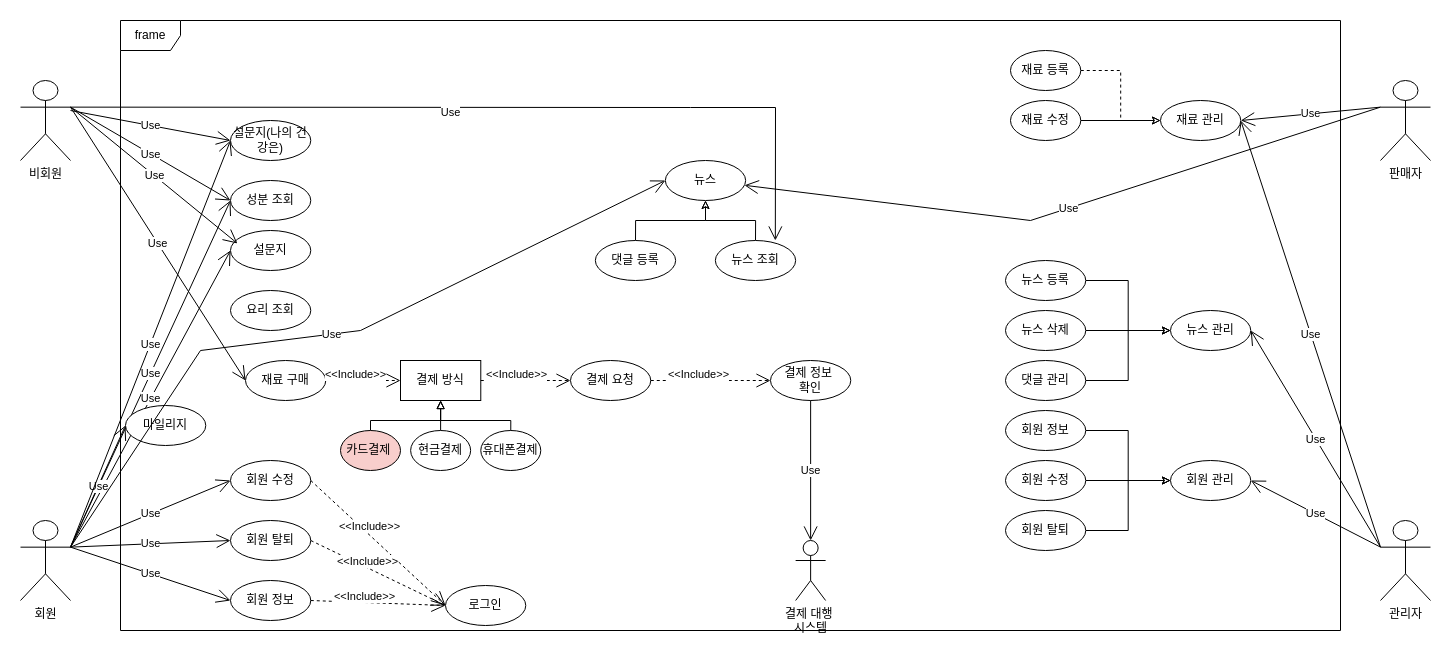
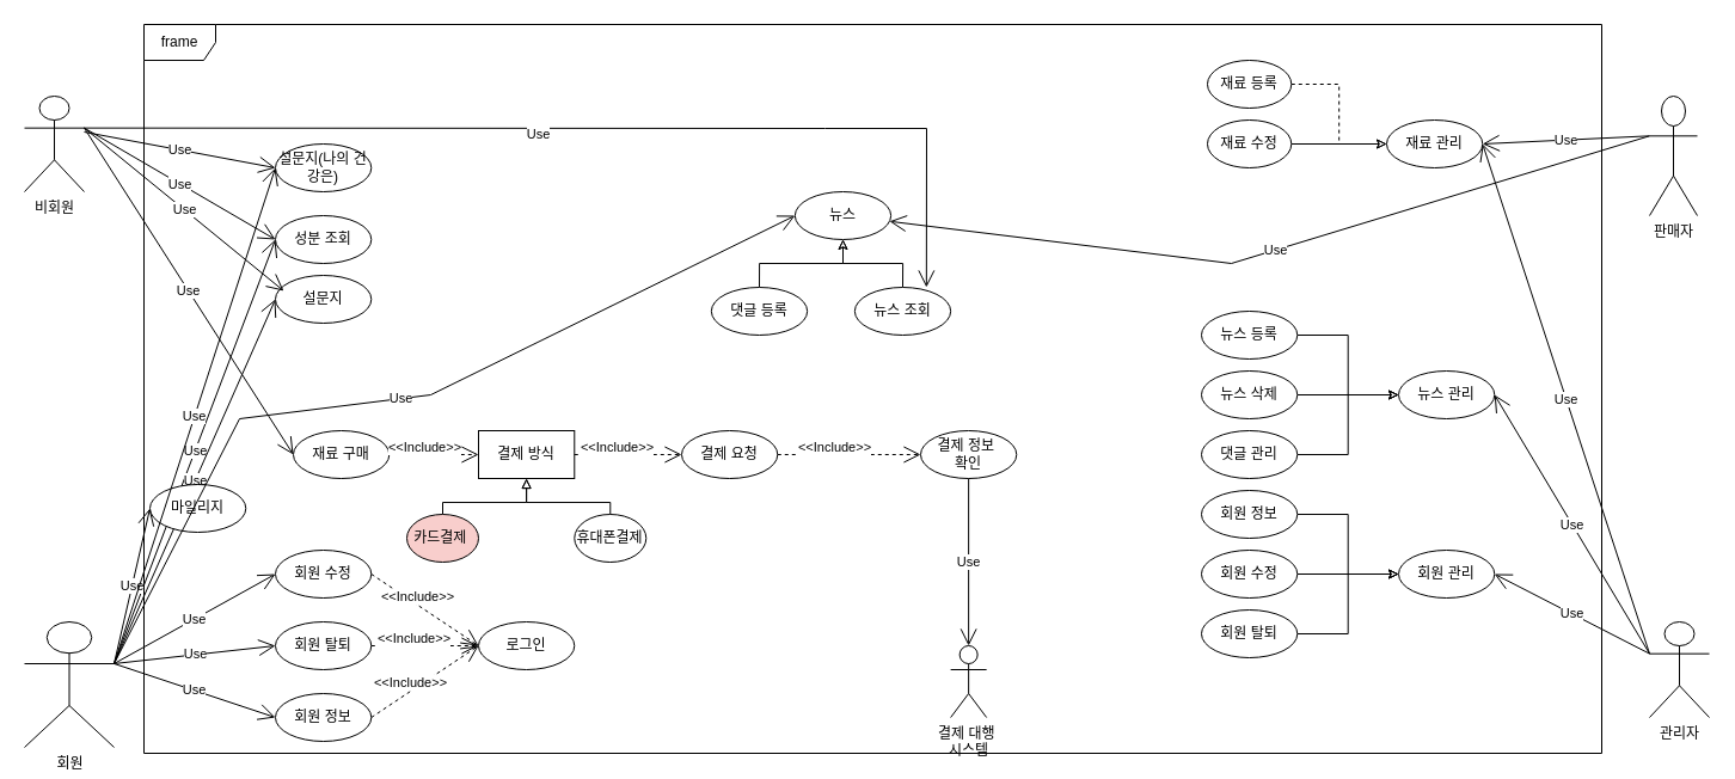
  <mxCell id="0" />
  <mxCell id="1" parent="0" />
  <mxCell id="2" value="비회원" style="shape=umlActor;verticalLabelPosition=bottom;verticalAlign=top;html=1;outlineConnect=0;" parent="1" vertex="1"><mxGeometry x="20" y="80" width="50" height="80" as="geometry" /></mxCell>
- <mxCell id="3" value="회원" style="shape=umlActor;verticalLabelPosition=bottom;verticalAlign=top;html=1;outlineConnect=0;" parent="1" vertex="1"><mxGeometry x="20" y="520" width="50" height="80" as="geometry" /></mxCell>
+ <mxCell id="3" value="회원" style="shape=umlActor;verticalLabelPosition=bottom;verticalAlign=top;html=1;outlineConnect=0;" parent="1" vertex="1"><mxGeometry x="20" y="520" width="75" height="105" as="geometry" /></mxCell>
  <mxCell id="4" value="관리자&lt;span style=&quot;color: rgba(0, 0, 0, 0); font-family: monospace; font-size: 0px; text-align: start;&quot;&gt;%3CmxGraphModel%3E%3Croot%3E%3CmxCell%20id%3D%220%22%2F%3E%3CmxCell%20id%3D%221%22%20parent%3D%220%22%2F%3E%3CmxCell%20id%3D%222%22%20value%3D%22%EB%B9%84%ED%9A%8C%EC%9B%90%22%20style%3D%22shape%3DumlActor%3BverticalLabelPosition%3Dbottom%3BverticalAlign%3Dtop%3Bhtml%3D1%3BoutlineConnect%3D0%3B%22%20vertex%3D%221%22%20parent%3D%221%22%3E%3CmxGeometry%20x%3D%22120%22%20y%3D%22-190%22%20width%3D%2250%22%20height%3D%2280%22%20as%3D%22geometry%22%2F%3E%3C%2FmxCell%3E%3C%2Froot%3E%3C%2FmxGraphModel%3E&lt;/span&gt;" style="shape=umlActor;verticalLabelPosition=bottom;verticalAlign=top;html=1;outlineConnect=0;" parent="1" vertex="1"><mxGeometry x="1380" y="520" width="50" height="80" as="geometry" /></mxCell>
- <mxCell id="5" value="판매자" style="shape=umlActor;verticalLabelPosition=bottom;verticalAlign=top;html=1;outlineConnect=0;" parent="1" vertex="1"><mxGeometry x="1380" y="80" width="50" height="80" as="geometry" /></mxCell>
+ <mxCell id="5" value="판매자" style="shape=umlActor;verticalLabelPosition=bottom;verticalAlign=top;html=1;outlineConnect=0;" parent="1" vertex="1"><mxGeometry x="1380" y="80" width="40" height="100" as="geometry" /></mxCell>
  <mxCell id="6" value="frame" style="shape=umlFrame;whiteSpace=wrap;html=1;pointerEvents=0;" parent="1" vertex="1"><mxGeometry x="120" y="20" width="1220" height="610" as="geometry" /></mxCell>
  <mxCell id="7" value="성분 조회" style="ellipse;whiteSpace=wrap;html=1;" parent="1" vertex="1"><mxGeometry x="230" y="180" width="80.28" height="40" as="geometry" /></mxCell>
  <mxCell id="8" value="설문지" style="ellipse;whiteSpace=wrap;html=1;" parent="1" vertex="1"><mxGeometry x="230" y="230" width="80.28" height="40" as="geometry" /></mxCell>
  <mxCell id="9" value="Use" style="endArrow=open;endSize=12;html=1;rounded=0;endFill=0;entryX=0;entryY=0.5;entryDx=0;entryDy=0;exitX=1;exitY=0.333;exitDx=0;exitDy=0;exitPerimeter=0;" parent="1" source="2" target="7" edge="1"><mxGeometry width="160" relative="1" as="geometry"><mxPoint x="200" y="220" as="sourcePoint" /><mxPoint x="380" y="220" as="targetPoint" /></mxGeometry></mxCell>
  <mxCell id="10" value="Use" style="endArrow=open;endSize=12;html=1;rounded=0;endFill=0;entryX=0.087;entryY=0.325;entryDx=0;entryDy=0;exitX=1;exitY=0.333;exitDx=0;exitDy=0;exitPerimeter=0;entryPerimeter=0;" parent="1" source="2" target="8" edge="1"><mxGeometry width="160" relative="1" as="geometry"><mxPoint x="210" y="230" as="sourcePoint" /><mxPoint x="390" y="230" as="targetPoint" /></mxGeometry></mxCell>
  <mxCell id="11" value="Use" style="endArrow=open;endSize=12;html=1;rounded=0;endFill=0;exitX=1;exitY=0.333;exitDx=0;exitDy=0;exitPerimeter=0;entryX=0;entryY=0.5;entryDx=0;entryDy=0;" parent="1" source="3" target="7" edge="1"><mxGeometry width="160" relative="1" as="geometry"><mxPoint x="220" y="240" as="sourcePoint" /><mxPoint x="400" y="240" as="targetPoint" /></mxGeometry></mxCell>
  <mxCell id="12" value="Use" style="endArrow=open;endSize=12;html=1;rounded=0;endFill=0;exitX=1;exitY=0.333;exitDx=0;exitDy=0;exitPerimeter=0;entryX=0;entryY=0.5;entryDx=0;entryDy=0;" parent="1" source="3" target="8" edge="1"><mxGeometry width="160" relative="1" as="geometry"><mxPoint x="230" y="250" as="sourcePoint" /><mxPoint x="410" y="250" as="targetPoint" /></mxGeometry></mxCell>
  <mxCell id="13" value="회원 수정" style="ellipse;whiteSpace=wrap;html=1;" parent="1" vertex="1"><mxGeometry x="230" y="460" width="80.28" height="40" as="geometry" /></mxCell>
  <mxCell id="14" value="회원 탈퇴" style="ellipse;whiteSpace=wrap;html=1;" parent="1" vertex="1"><mxGeometry x="230" y="520" width="80.28" height="40" as="geometry" /></mxCell>
  <mxCell id="15" value="회원 정보" style="ellipse;whiteSpace=wrap;html=1;" parent="1" vertex="1"><mxGeometry x="230" y="580" width="80.28" height="40" as="geometry" /></mxCell>
  <mxCell id="16" value="Use" style="endArrow=open;endSize=12;html=1;rounded=0;endFill=0;exitX=1;exitY=0.333;exitDx=0;exitDy=0;exitPerimeter=0;entryX=0;entryY=0.5;entryDx=0;entryDy=0;" parent="1" source="3" target="13" edge="1"><mxGeometry width="160" relative="1" as="geometry"><mxPoint x="80" y="557" as="sourcePoint" /><mxPoint x="240" y="260" as="targetPoint" /></mxGeometry></mxCell>
  <mxCell id="17" value="Use" style="endArrow=open;endSize=12;html=1;rounded=0;endFill=0;entryX=0;entryY=0.5;entryDx=0;entryDy=0;exitX=1;exitY=0.333;exitDx=0;exitDy=0;exitPerimeter=0;" parent="1" source="3" target="14" edge="1"><mxGeometry width="160" relative="1" as="geometry"><mxPoint x="70" y="560" as="sourcePoint" /><mxPoint x="240" y="410" as="targetPoint" /></mxGeometry></mxCell>
  <mxCell id="18" value="Use" style="endArrow=open;endSize=12;html=1;rounded=0;endFill=0;exitX=1;exitY=0.333;exitDx=0;exitDy=0;exitPerimeter=0;entryX=0;entryY=0.5;entryDx=0;entryDy=0;" parent="1" source="3" target="15" edge="1"><mxGeometry width="160" relative="1" as="geometry"><mxPoint x="90" y="567" as="sourcePoint" /><mxPoint x="250" y="420" as="targetPoint" /></mxGeometry></mxCell>
- <mxCell id="19" value="로그인" style="ellipse;whiteSpace=wrap;html=1;" parent="1" vertex="1"><mxGeometry x="445" y="585" width="80.28" height="40" as="geometry" /></mxCell>
+ <mxCell id="19" value="로그인" style="ellipse;whiteSpace=wrap;html=1;" parent="1" vertex="1"><mxGeometry x="400" y="520" width="80.28" height="40" as="geometry" /></mxCell>
  <mxCell id="20" value="&amp;lt;&amp;lt;Include&amp;gt;&amp;gt;" style="endArrow=open;endSize=12;dashed=1;html=1;rounded=0;entryX=0;entryY=0.5;entryDx=0;entryDy=0;exitX=1;exitY=0.5;exitDx=0;exitDy=0;" parent="1" source="13" target="19" edge="1"><mxGeometry x="-0.195" y="6" width="160" relative="1" as="geometry"><mxPoint x="455" y="517" as="sourcePoint" /><mxPoint x="590" y="370" as="targetPoint" /><mxPoint as="offset" /></mxGeometry></mxCell>
  <mxCell id="21" value="&amp;lt;&amp;lt;Include&amp;gt;&amp;gt;" style="endArrow=open;endSize=12;dashed=1;html=1;rounded=0;exitX=1;exitY=0.5;exitDx=0;exitDy=0;entryX=0;entryY=0.5;entryDx=0;entryDy=0;" parent="1" source="14" target="19" edge="1"><mxGeometry x="-0.195" y="6" width="160" relative="1" as="geometry"><mxPoint x="465" y="527" as="sourcePoint" /><mxPoint x="400" y="550" as="targetPoint" /><mxPoint as="offset" /></mxGeometry></mxCell>
  <mxCell id="22" value="&amp;lt;&amp;lt;Include&amp;gt;&amp;gt;" style="endArrow=open;endSize=12;dashed=1;html=1;rounded=0;entryX=0;entryY=0.5;entryDx=0;entryDy=0;exitX=1;exitY=0.5;exitDx=0;exitDy=0;" parent="1" source="15" target="19" edge="1"><mxGeometry x="-0.195" y="6" width="160" relative="1" as="geometry"><mxPoint x="475" y="537" as="sourcePoint" /><mxPoint x="610" y="390" as="targetPoint" /><mxPoint as="offset" /></mxGeometry></mxCell>
  <mxCell id="23" value="마일리지" style="ellipse;whiteSpace=wrap;html=1;" parent="1" vertex="1"><mxGeometry x="125" y="405" width="80.28" height="40" as="geometry" /></mxCell>
  <mxCell id="24" value="Use" style="endArrow=open;endSize=12;html=1;rounded=0;endFill=0;exitX=1;exitY=0.333;exitDx=0;exitDy=0;exitPerimeter=0;entryX=0;entryY=0.5;entryDx=0;entryDy=0;" parent="1" source="3" target="23" edge="1"><mxGeometry width="160" relative="1" as="geometry"><mxPoint x="80" y="557" as="sourcePoint" /><mxPoint x="240" y="490" as="targetPoint" /></mxGeometry></mxCell>
  <mxCell id="25" value="재료 구매" style="ellipse;whiteSpace=wrap;html=1;" parent="1" vertex="1"><mxGeometry x="245" y="360" width="80.28" height="40" as="geometry" /></mxCell>
- <mxCell id="26" value="요리 조회" style="ellipse;whiteSpace=wrap;html=1;" parent="1" vertex="1"><mxGeometry x="230" y="290" width="80.28" height="40" as="geometry" /></mxCell>
  <mxCell id="27" value="Use" style="endArrow=open;endSize=12;html=1;rounded=0;endFill=0;exitX=1;exitY=0.333;exitDx=0;exitDy=0;exitPerimeter=0;entryX=0;entryY=0.5;entryDx=0;entryDy=0;" parent="1" source="2" target="25" edge="1"><mxGeometry width="160" relative="1" as="geometry"><mxPoint x="80" y="557" as="sourcePoint" /><mxPoint x="240" y="180" as="targetPoint" /></mxGeometry></mxCell>
  <mxCell id="28" value="결제 요청" style="ellipse;whiteSpace=wrap;html=1;" parent="1" vertex="1"><mxGeometry x="570" y="360" width="80.28" height="40" as="geometry" /></mxCell>
  <mxCell id="29" value="결제 방식" style="whiteSpace=wrap;html=1;rounded=0;" parent="1" vertex="1"><mxGeometry x="400" y="360" width="80.28" height="40" as="geometry" /></mxCell>
  <mxCell id="30" style="edgeStyle=orthogonalEdgeStyle;rounded=0;orthogonalLoop=1;jettySize=auto;html=1;entryX=0.5;entryY=1;entryDx=0;entryDy=0;endArrow=block;endFill=0;" parent="1" source="31" target="29" edge="1"><mxGeometry relative="1" as="geometry"><Array as="points"><mxPoint x="370" y="420" /><mxPoint x="440" y="420" /></Array></mxGeometry></mxCell>
  <mxCell id="31" value="카드결제&amp;nbsp;" style="ellipse;whiteSpace=wrap;html=1;fillColor=#f8cecc;" parent="1" vertex="1"><mxGeometry x="340" y="430" width="60" height="40" as="geometry" /></mxCell>
- <mxCell id="32" value="" style="edgeStyle=orthogonalEdgeStyle;rounded=0;orthogonalLoop=1;jettySize=auto;html=1;endArrow=block;endFill=0;" parent="1" source="33" target="29" edge="1"><mxGeometry relative="1" as="geometry" /></mxCell>
- <mxCell id="33" value="현금결제" style="ellipse;whiteSpace=wrap;html=1;" parent="1" vertex="1"><mxGeometry x="410.14" y="430" width="60" height="40" as="geometry" /></mxCell>
  <mxCell id="34" style="edgeStyle=orthogonalEdgeStyle;rounded=0;orthogonalLoop=1;jettySize=auto;html=1;entryX=0.5;entryY=1;entryDx=0;entryDy=0;endArrow=block;endFill=0;" parent="1" source="35" target="29" edge="1"><mxGeometry relative="1" as="geometry"><Array as="points"><mxPoint x="510" y="420" /><mxPoint x="440" y="420" /></Array></mxGeometry></mxCell>
  <mxCell id="35" value="휴대폰결제" style="ellipse;whiteSpace=wrap;html=1;" parent="1" vertex="1"><mxGeometry x="480.28" y="430" width="60" height="40" as="geometry" /></mxCell>
  <mxCell id="36" value="결제 정보&amp;nbsp;&lt;div&gt;확인&lt;/div&gt;" style="ellipse;whiteSpace=wrap;html=1;" parent="1" vertex="1"><mxGeometry x="770" y="360" width="80.28" height="40" as="geometry" /></mxCell>
  <mxCell id="37" value="&amp;lt;&amp;lt;Include&amp;gt;&amp;gt;" style="endArrow=open;endSize=12;dashed=1;html=1;rounded=0;entryX=0;entryY=0.5;entryDx=0;entryDy=0;exitX=1;exitY=0.5;exitDx=0;exitDy=0;" parent="1" source="28" target="36" edge="1"><mxGeometry x="-0.195" y="6" width="160" relative="1" as="geometry"><mxPoint x="455" y="517" as="sourcePoint" /><mxPoint x="590" y="370" as="targetPoint" /><mxPoint as="offset" /></mxGeometry></mxCell>
  <mxCell id="38" value="결제 대행&amp;nbsp;&lt;div&gt;시스템&lt;/div&gt;" style="shape=umlActor;verticalLabelPosition=bottom;verticalAlign=top;html=1;" parent="1" vertex="1"><mxGeometry x="795.14" y="540" width="30" height="60" as="geometry" /></mxCell>
  <mxCell id="39" value="Use" style="endArrow=open;endSize=12;html=1;rounded=0;endFill=0;exitX=0.5;exitY=1;exitDx=0;exitDy=0;entryX=0.5;entryY=0;entryDx=0;entryDy=0;entryPerimeter=0;" parent="1" source="36" target="38" edge="1"><mxGeometry width="160" relative="1" as="geometry"><mxPoint x="80" y="557" as="sourcePoint" /><mxPoint x="240" y="490" as="targetPoint" /></mxGeometry></mxCell>
  <mxCell id="40" value="재료 관리" style="ellipse;whiteSpace=wrap;html=1;" parent="1" vertex="1"><mxGeometry x="1160" y="100" width="80.28" height="40" as="geometry" /></mxCell>
  <mxCell id="41" style="edgeStyle=orthogonalEdgeStyle;rounded=0;orthogonalLoop=1;jettySize=auto;html=1;entryX=0;entryY=0.5;entryDx=0;entryDy=0;endArrow=classic;endFill=0;" parent="1" source="42" target="40" edge="1"><mxGeometry relative="1" as="geometry" /></mxCell>
  <mxCell id="42" value="재료 수정" style="ellipse;whiteSpace=wrap;html=1;" parent="1" vertex="1"><mxGeometry x="1010" y="100" width="70.28" height="40" as="geometry" /></mxCell>
  <mxCell id="43" style="edgeStyle=orthogonalEdgeStyle;rounded=0;orthogonalLoop=1;jettySize=auto;html=1;entryX=0;entryY=0.5;entryDx=0;entryDy=0;endArrow=classic;endFill=0;dashed=1;" parent="1" source="44" target="40" edge="1"><mxGeometry relative="1" as="geometry" /></mxCell>
  <mxCell id="44" value="재료 등록" style="ellipse;whiteSpace=wrap;html=1;" parent="1" vertex="1"><mxGeometry x="1010" y="50" width="70.28" height="40" as="geometry" /></mxCell>
  <mxCell id="45" value="Use" style="endArrow=open;endSize=12;html=1;rounded=0;endFill=0;exitX=0;exitY=0.333;exitDx=0;exitDy=0;exitPerimeter=0;entryX=1;entryY=0.5;entryDx=0;entryDy=0;" parent="1" source="5" target="40" edge="1"><mxGeometry width="160" relative="1" as="geometry"><mxPoint x="80" y="557" as="sourcePoint" /><mxPoint x="240" y="320" as="targetPoint" /></mxGeometry></mxCell>
  <mxCell id="46" value="Use" style="endArrow=open;endSize=12;html=1;rounded=0;endFill=0;exitX=0;exitY=0.333;exitDx=0;exitDy=0;exitPerimeter=0;entryX=1;entryY=0.5;entryDx=0;entryDy=0;" parent="1" source="4" target="40" edge="1"><mxGeometry width="160" relative="1" as="geometry"><mxPoint x="90" y="567" as="sourcePoint" /><mxPoint x="250" y="330" as="targetPoint" /></mxGeometry></mxCell>
  <mxCell id="47" value="회원 관리" style="ellipse;whiteSpace=wrap;html=1;" parent="1" vertex="1"><mxGeometry x="1170" y="460" width="80.28" height="40" as="geometry" /></mxCell>
  <mxCell id="48" style="edgeStyle=orthogonalEdgeStyle;rounded=0;orthogonalLoop=1;jettySize=auto;html=1;entryX=0;entryY=0.5;entryDx=0;entryDy=0;endArrow=classic;endFill=0;" parent="1" source="49" target="47" edge="1"><mxGeometry relative="1" as="geometry" /></mxCell>
  <mxCell id="49" value="회원 수정" style="ellipse;whiteSpace=wrap;html=1;" parent="1" vertex="1"><mxGeometry x="1005" y="460" width="80.28" height="40" as="geometry" /></mxCell>
  <mxCell id="50" style="edgeStyle=orthogonalEdgeStyle;rounded=0;orthogonalLoop=1;jettySize=auto;html=1;entryX=0;entryY=0.5;entryDx=0;entryDy=0;endArrow=classic;endFill=0;" parent="1" source="51" target="47" edge="1"><mxGeometry relative="1" as="geometry" /></mxCell>
  <mxCell id="51" value="회원 정보" style="ellipse;whiteSpace=wrap;html=1;" parent="1" vertex="1"><mxGeometry x="1005" y="410" width="80.28" height="40" as="geometry" /></mxCell>
  <mxCell id="52" style="edgeStyle=orthogonalEdgeStyle;rounded=0;orthogonalLoop=1;jettySize=auto;html=1;entryX=0;entryY=0.5;entryDx=0;entryDy=0;endArrow=classic;endFill=0;" parent="1" source="53" target="47" edge="1"><mxGeometry relative="1" as="geometry" /></mxCell>
  <mxCell id="53" value="회원 탈퇴" style="ellipse;whiteSpace=wrap;html=1;" parent="1" vertex="1"><mxGeometry x="1005" y="510" width="80.28" height="40" as="geometry" /></mxCell>
  <mxCell id="54" value="Use" style="endArrow=open;endSize=12;html=1;rounded=0;endFill=0;entryX=1;entryY=0.5;entryDx=0;entryDy=0;exitX=0;exitY=0.333;exitDx=0;exitDy=0;exitPerimeter=0;" parent="1" source="4" target="47" edge="1"><mxGeometry width="160" relative="1" as="geometry"><mxPoint x="1420" y="430" as="sourcePoint" /><mxPoint x="1250" y="130" as="targetPoint" /></mxGeometry></mxCell>
  <mxCell id="55" value="&amp;lt;&amp;lt;Include&amp;gt;&amp;gt;" style="endArrow=open;endSize=12;dashed=1;html=1;rounded=0;entryX=0;entryY=0.5;entryDx=0;entryDy=0;exitX=1;exitY=0.5;exitDx=0;exitDy=0;" parent="1" source="29" target="28" edge="1"><mxGeometry x="-0.195" y="6" width="160" relative="1" as="geometry"><mxPoint x="660" y="390" as="sourcePoint" /><mxPoint x="780" y="390" as="targetPoint" /><mxPoint as="offset" /></mxGeometry></mxCell>
  <mxCell id="56" value="&amp;lt;&amp;lt;Include&amp;gt;&amp;gt;" style="endArrow=open;endSize=12;dashed=1;html=1;rounded=0;entryX=0;entryY=0.5;entryDx=0;entryDy=0;exitX=1;exitY=0.5;exitDx=0;exitDy=0;" parent="1" source="25" target="29" edge="1"><mxGeometry x="-0.195" y="6" width="160" relative="1" as="geometry"><mxPoint x="490" y="390" as="sourcePoint" /><mxPoint x="580" y="390" as="targetPoint" /><mxPoint as="offset" /></mxGeometry></mxCell>
  <mxCell id="57" value="뉴스 관리" style="ellipse;whiteSpace=wrap;html=1;" parent="1" vertex="1"><mxGeometry x="1170" y="310" width="80.28" height="40" as="geometry" /></mxCell>
  <mxCell id="58" value="Use" style="endArrow=open;endSize=12;html=1;rounded=0;endFill=0;entryX=1;entryY=0.5;entryDx=0;entryDy=0;exitX=0;exitY=0.333;exitDx=0;exitDy=0;exitPerimeter=0;" parent="1" source="4" target="57" edge="1"><mxGeometry width="160" relative="1" as="geometry"><mxPoint x="1390" y="557" as="sourcePoint" /><mxPoint x="1260" y="490" as="targetPoint" /></mxGeometry></mxCell>
  <mxCell id="59" value="" style="edgeStyle=orthogonalEdgeStyle;rounded=0;orthogonalLoop=1;jettySize=auto;html=1;endArrow=classic;endFill=0;" parent="1" source="60" target="57" edge="1"><mxGeometry relative="1" as="geometry" /></mxCell>
  <mxCell id="60" value="뉴스 삭제" style="ellipse;whiteSpace=wrap;html=1;" parent="1" vertex="1"><mxGeometry x="1005" y="310" width="80.28" height="40" as="geometry" /></mxCell>
  <mxCell id="61" style="edgeStyle=orthogonalEdgeStyle;rounded=0;orthogonalLoop=1;jettySize=auto;html=1;entryX=0;entryY=0.5;entryDx=0;entryDy=0;endArrow=classic;endFill=0;" parent="1" source="62" target="57" edge="1"><mxGeometry relative="1" as="geometry" /></mxCell>
  <mxCell id="62" value="댓글 관리" style="ellipse;whiteSpace=wrap;html=1;" parent="1" vertex="1"><mxGeometry x="1005" y="360" width="80.28" height="40" as="geometry" /></mxCell>
  <mxCell id="63" style="edgeStyle=orthogonalEdgeStyle;rounded=0;orthogonalLoop=1;jettySize=auto;html=1;entryX=0;entryY=0.5;entryDx=0;entryDy=0;endArrow=classic;endFill=0;" parent="1" source="64" target="57" edge="1"><mxGeometry relative="1" as="geometry" /></mxCell>
  <mxCell id="64" value="뉴스 등록" style="ellipse;whiteSpace=wrap;html=1;" parent="1" vertex="1"><mxGeometry x="1005" y="260" width="80.28" height="40" as="geometry" /></mxCell>
  <mxCell id="65" value="뉴스" style="ellipse;whiteSpace=wrap;html=1;" parent="1" vertex="1"><mxGeometry x="664.86" y="160" width="80.28" height="40" as="geometry" /></mxCell>
  <mxCell id="66" style="edgeStyle=orthogonalEdgeStyle;rounded=0;orthogonalLoop=1;jettySize=auto;html=1;entryX=0.5;entryY=1;entryDx=0;entryDy=0;endArrow=classic;endFill=0;" parent="1" source="67" target="65" edge="1"><mxGeometry relative="1" as="geometry" /></mxCell>
  <mxCell id="67" value="댓글 등록" style="ellipse;whiteSpace=wrap;html=1;" parent="1" vertex="1"><mxGeometry x="594.86" y="240" width="80.28" height="40" as="geometry" /></mxCell>
  <mxCell id="68" style="edgeStyle=orthogonalEdgeStyle;rounded=0;orthogonalLoop=1;jettySize=auto;html=1;entryX=0.5;entryY=1;entryDx=0;entryDy=0;endArrow=classic;endFill=0;" parent="1" source="69" target="65" edge="1"><mxGeometry relative="1" as="geometry" /></mxCell>
  <mxCell id="69" value="뉴스 조회" style="ellipse;whiteSpace=wrap;html=1;" parent="1" vertex="1"><mxGeometry x="714.86" y="240" width="80.28" height="40" as="geometry" /></mxCell>
  <mxCell id="70" value="Use" style="endArrow=open;endSize=12;html=1;rounded=0;endFill=0;entryX=0;entryY=0.5;entryDx=0;entryDy=0;exitX=1;exitY=0.333;exitDx=0;exitDy=0;exitPerimeter=0;" parent="1" source="3" target="65" edge="1"><mxGeometry width="160" relative="1" as="geometry"><mxPoint x="70" y="550" as="sourcePoint" /><mxPoint x="240" y="180" as="targetPoint" /><Array as="points"><mxPoint x="200" y="350" /><mxPoint x="360" y="330" /></Array></mxGeometry></mxCell>
  <mxCell id="71" value="Use" style="endArrow=open;endSize=12;html=1;rounded=0;endFill=0;exitX=0;exitY=0.333;exitDx=0;exitDy=0;exitPerimeter=0;" parent="1" source="5" target="65" edge="1"><mxGeometry width="160" relative="1" as="geometry"><mxPoint x="1390" y="117" as="sourcePoint" /><mxPoint x="1250" y="130" as="targetPoint" /><Array as="points"><mxPoint x="1030" y="220" /></Array></mxGeometry></mxCell>
  <mxCell id="72" value="Use" style="endArrow=open;endSize=12;html=1;rounded=0;endFill=0;entryX=0.747;entryY=0;entryDx=0;entryDy=0;exitX=1;exitY=0.333;exitDx=0;exitDy=0;exitPerimeter=0;curved=0;strokeColor=default;entryPerimeter=0;" parent="1" source="2" target="69" edge="1"><mxGeometry x="-0.094" y="-5" width="160" relative="1" as="geometry"><mxPoint y="96.667" as="sourcePoint" x="0" /><mxPoint x="630.28" y="290" as="targetPoint" /><Array as="points"><mxPoint x="690" y="107" /><mxPoint x="775" y="107" /></Array><mxPoint as="offset" /></mxGeometry></mxCell>
  <mxCell id="73" value="설문지(나의 건강은)" style="ellipse;whiteSpace=wrap;html=1;" vertex="1" parent="1"><mxGeometry x="230" y="120" width="80.28" height="40" as="geometry" /></mxCell>
  <mxCell id="74" value="Use" style="endArrow=open;endSize=12;html=1;rounded=0;endFill=0;entryX=0;entryY=0.5;entryDx=0;entryDy=0;" edge="1" parent="1" target="73"><mxGeometry width="160" relative="1" as="geometry"><mxPoint x="70" y="110" as="sourcePoint" /><mxPoint x="240" y="100" as="targetPoint" /></mxGeometry></mxCell>
  <mxCell id="75" value="Use" style="endArrow=open;endSize=12;html=1;rounded=0;endFill=0;exitX=1;exitY=0.333;exitDx=0;exitDy=0;exitPerimeter=0;entryX=0;entryY=0.5;entryDx=0;entryDy=0;" edge="1" parent="1" source="3" target="73"><mxGeometry width="160" relative="1" as="geometry"><mxPoint x="80" y="557" as="sourcePoint" /><mxPoint x="240" y="210" as="targetPoint" /></mxGeometry></mxCell>
